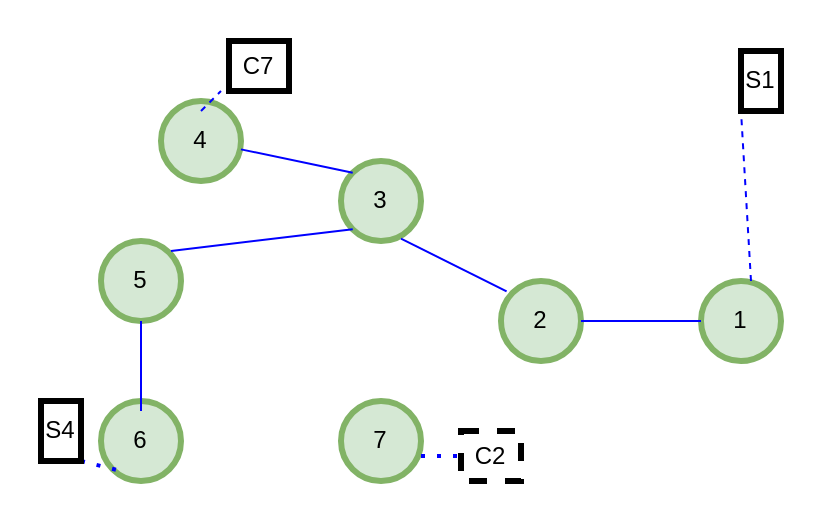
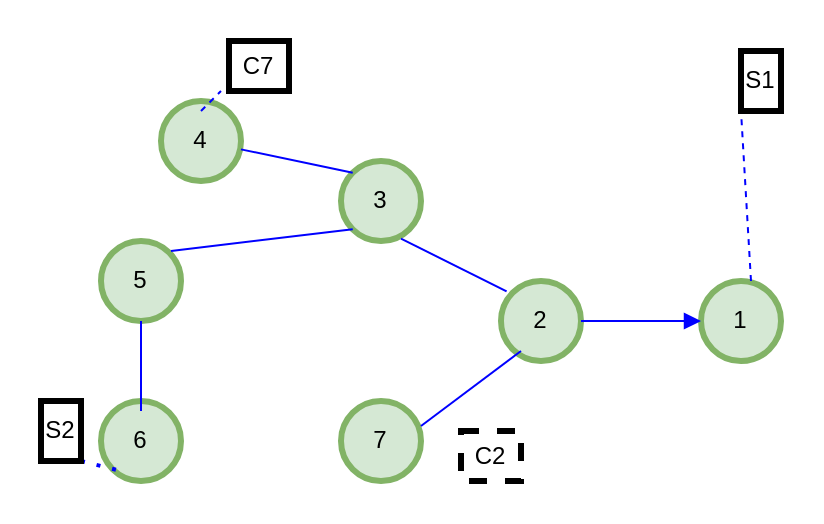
  <mxCell id="0" />
  <mxCell id="1" parent="0" />
  <mxCell id="2" value="" style="shape=ellipse;html=1;fillColor=#d5e8d4;strokeWidth=3;verticalLabelPosition=bottom;verticalAlignment=top;perimeter=ellipsePerimeter;strokeColor=#82b366;" vertex="1" parent="1"><mxGeometry x="350" y="140" width="40" height="40" as="geometry" /></mxCell>
  <mxCell id="3" value="" style="shape=ellipse;html=1;fillColor=#d5e8d4;strokeWidth=3;verticalLabelPosition=bottom;verticalAlignment=top;perimeter=ellipsePerimeter;strokeColor=#82b366;" vertex="1" parent="1"><mxGeometry x="250" y="140" width="40" height="40" as="geometry" /></mxCell>
  <mxCell id="4" value="" style="shape=ellipse;html=1;fillColor=#d5e8d4;strokeWidth=3;verticalLabelPosition=bottom;verticalAlignment=top;perimeter=ellipsePerimeter;strokeColor=#82b366;" vertex="1" parent="1"><mxGeometry x="170" y="80" width="40" height="40" as="geometry" /></mxCell>
  <mxCell id="5" value="" style="shape=ellipse;html=1;fillColor=#d5e8d4;strokeWidth=3;verticalLabelPosition=bottom;verticalAlignment=top;perimeter=ellipsePerimeter;strokeColor=#82b366;" vertex="1" parent="1"><mxGeometry x="170" y="200" width="40" height="40" as="geometry" /></mxCell>
  <mxCell id="6" value="" style="shape=ellipse;html=1;fillColor=#d5e8d4;strokeWidth=3;verticalLabelPosition=bottom;verticalAlignment=top;perimeter=ellipsePerimeter;strokeColor=#82b366;" vertex="1" parent="1"><mxGeometry x="80" y="50" width="40" height="40" as="geometry" /></mxCell>
  <mxCell id="7" value="" style="shape=ellipse;html=1;fillColor=#d5e8d4;strokeWidth=3;verticalLabelPosition=bottom;verticalAlignment=top;perimeter=ellipsePerimeter;strokeColor=#82b366;" vertex="1" parent="1"><mxGeometry x="50" y="120" width="40" height="40" as="geometry" /></mxCell>
  <mxCell id="8" value="" style="shape=ellipse;html=1;fillColor=#d5e8d4;strokeWidth=3;verticalLabelPosition=bottom;verticalAlignment=top;perimeter=ellipsePerimeter;strokeColor=#82b366;" vertex="1" parent="1"><mxGeometry x="50" y="200" width="40" height="40" as="geometry" /></mxCell>
  <mxCell id="9" value="1" style="text;html=1;strokeColor=none;fillColor=none;align=center;verticalAlign=middle;whiteSpace=wrap;rounded=0;strokeWidth=3;" vertex="1" parent="1"><mxGeometry x="350" y="145" width="40" height="30" as="geometry" /></mxCell>
  <mxCell id="10" value="2" style="text;html=1;strokeColor=none;fillColor=none;align=center;verticalAlign=middle;whiteSpace=wrap;rounded=0;strokeWidth=3;" vertex="1" parent="1"><mxGeometry x="250" y="145" width="40" height="30" as="geometry" /></mxCell>
  <mxCell id="11" value="3" style="text;html=1;strokeColor=none;fillColor=none;align=center;verticalAlign=middle;whiteSpace=wrap;rounded=0;strokeWidth=3;" vertex="1" parent="1"><mxGeometry x="160" y="85" width="60" height="30" as="geometry" /></mxCell>
  <mxCell id="12" value="7" style="text;html=1;strokeColor=none;fillColor=none;align=center;verticalAlign=middle;whiteSpace=wrap;rounded=0;strokeWidth=3;" vertex="1" parent="1"><mxGeometry x="170" y="205" width="40" height="30" as="geometry" /></mxCell>
  <mxCell id="13" value="4" style="text;html=1;strokeColor=none;fillColor=none;align=center;verticalAlign=middle;whiteSpace=wrap;rounded=0;strokeWidth=3;" vertex="1" parent="1"><mxGeometry x="80" y="55" width="40" height="30" as="geometry" /></mxCell>
  <mxCell id="14" value="5" style="text;html=1;strokeColor=none;fillColor=none;align=center;verticalAlign=middle;whiteSpace=wrap;rounded=0;strokeWidth=3;" vertex="1" parent="1"><mxGeometry x="40" y="125" width="60" height="30" as="geometry" /></mxCell>
  <mxCell id="15" value="6" style="text;html=1;strokeColor=none;fillColor=none;align=center;verticalAlign=middle;whiteSpace=wrap;rounded=0;strokeWidth=3;" vertex="1" parent="1"><mxGeometry x="50" y="205" width="40" height="30" as="geometry" /></mxCell>
  <mxCell id="16" value="" style="endArrow=none;html=1;rounded=0;strokeColor=#0000FF;exitX=0.5;exitY=1;exitDx=0;exitDy=0;entryX=0.5;entryY=0;entryDx=0;entryDy=0;" edge="1" parent="1" source="7" target="15"><mxGeometry width="50" height="50" relative="1" as="geometry"><mxPoint x="110" y="240" as="sourcePoint" /><mxPoint x="190" y="240" as="targetPoint" /></mxGeometry></mxCell>
- <mxCell id="18" value="" style="endArrow=none;html=1;rounded=0;strokeColor=#0000FF;exitX=1;exitY=0.5;exitDx=0;exitDy=0;" edge="1" parent="1" source="10" target="9"><mxGeometry width="50" height="50" relative="1" as="geometry"><mxPoint x="130" y="260" as="sourcePoint" /><mxPoint x="210" y="260" as="targetPoint" /></mxGeometry></mxCell>
+ <mxCell id="17" value="" style="endArrow=none;html=1;rounded=0;strokeColor=#0000FF;exitX=1;exitY=0.25;exitDx=0;exitDy=0;entryX=0.25;entryY=1;entryDx=0;entryDy=0;" edge="1" parent="1" source="12" target="10"><mxGeometry width="50" height="50" relative="1" as="geometry"><mxPoint x="120" y="250" as="sourcePoint" /><mxPoint x="200" y="250" as="targetPoint" /></mxGeometry></mxCell>
+ <mxCell id="18" value="" style="endArrow=block;html=1;rounded=0;strokeColor=#0000FF;exitX=1;exitY=0.5;exitDx=0;exitDy=0;" edge="1" parent="1" source="10" target="9"><mxGeometry width="50" height="50" relative="1" as="geometry"><mxPoint x="130" y="260" as="sourcePoint" /><mxPoint x="210" y="260" as="targetPoint" /></mxGeometry></mxCell>
  <mxCell id="19" value="" style="endArrow=none;html=1;rounded=0;strokeColor=#0000FF;entryX=0.07;entryY=0.007;entryDx=0;entryDy=0;entryPerimeter=0;exitX=0.75;exitY=0.97;exitDx=0;exitDy=0;exitPerimeter=0;" edge="1" parent="1" source="4" target="10"><mxGeometry width="50" height="50" relative="1" as="geometry"><mxPoint x="170" y="139.6" as="sourcePoint" /><mxPoint x="250" y="139.6" as="targetPoint" /></mxGeometry></mxCell>
  <mxCell id="20" value="" style="endArrow=none;html=1;rounded=0;strokeColor=#0000FF;entryX=0;entryY=0;entryDx=0;entryDy=0;" edge="1" parent="1" source="13" target="4"><mxGeometry width="50" height="50" relative="1" as="geometry"><mxPoint x="140" y="55" as="sourcePoint" /><mxPoint x="220" y="55" as="targetPoint" /></mxGeometry></mxCell>
  <mxCell id="21" value="" style="endArrow=none;html=1;rounded=0;strokeColor=#0000FF;exitX=0.75;exitY=0;exitDx=0;exitDy=0;entryX=0;entryY=1;entryDx=0;entryDy=0;" edge="1" parent="1" source="14" target="4"><mxGeometry width="50" height="50" relative="1" as="geometry"><mxPoint x="160" y="290" as="sourcePoint" /><mxPoint x="240" y="290" as="targetPoint" /></mxGeometry></mxCell>
  <mxCell id="22" value="" style="endArrow=none;dashed=1;html=1;rounded=0;strokeColor=#0000FF;exitX=0.5;exitY=0;exitDx=0;exitDy=0;" edge="1" parent="1" source="13"><mxGeometry width="50" height="50" relative="1" as="geometry"><mxPoint x="160" y="190" as="sourcePoint" /><mxPoint x="110" y="45" as="targetPoint" /></mxGeometry></mxCell>
  <mxCell id="23" value="" style="endArrow=none;dashed=1;html=1;dashPattern=1 3;strokeWidth=2;rounded=0;strokeColor=#0000FF;" edge="1" parent="1"><mxGeometry width="50" height="50" relative="1" as="geometry"><mxPoint x="40" y="230" as="sourcePoint" /><mxPoint x="60" y="235" as="targetPoint" /></mxGeometry></mxCell>
  <mxCell id="24" value="" style="endArrow=none;dashed=1;html=1;rounded=0;strokeColor=#0000FF;entryX=0;entryY=1;entryDx=0;entryDy=0;" edge="1" parent="1" target="25"><mxGeometry width="50" height="50" relative="1" as="geometry"><mxPoint x="375" y="140" as="sourcePoint" /><mxPoint x="370.84" y="125.18" as="targetPoint" /></mxGeometry></mxCell>
  <mxCell id="25" value="S1" style="rounded=0;whiteSpace=wrap;html=1;strokeWidth=3;" vertex="1" parent="1"><mxGeometry x="370" y="25" width="20" height="30" as="geometry" /></mxCell>
- <mxCell id="26" value="S4" style="rounded=0;whiteSpace=wrap;html=1;strokeWidth=3;" vertex="1" parent="1"><mxGeometry x="20" y="200" width="20" height="30" as="geometry" /></mxCell>
+ <mxCell id="26" value="S2" style="rounded=0;whiteSpace=wrap;html=1;strokeWidth=3;" vertex="1" parent="1"><mxGeometry x="20" y="200" width="20" height="30" as="geometry" /></mxCell>
  <mxCell id="27" value="C7" style="rounded=0;whiteSpace=wrap;html=1;strokeWidth=3;" vertex="1" parent="1"><mxGeometry x="114" y="20" width="30" height="25" as="geometry" /></mxCell>
  <mxCell id="28" value="C2" style="rounded=0;whiteSpace=wrap;html=1;strokeWidth=3;dashed=1;" vertex="1" parent="1"><mxGeometry x="230" y="215" width="30" height="25" as="geometry" /></mxCell>
- <mxCell id="29" value="" style="endArrow=none;dashed=1;html=1;dashPattern=1 3;strokeWidth=2;rounded=0;strokeColor=#0000FF;exitX=1;exitY=0.75;exitDx=0;exitDy=0;entryX=0;entryY=0.5;entryDx=0;entryDy=0;" edge="1" parent="1" source="12" target="28"><mxGeometry width="50" height="50" relative="1" as="geometry"><mxPoint x="180" y="160" as="sourcePoint" /><mxPoint x="230" y="110" as="targetPoint" /></mxGeometry></mxCell>
